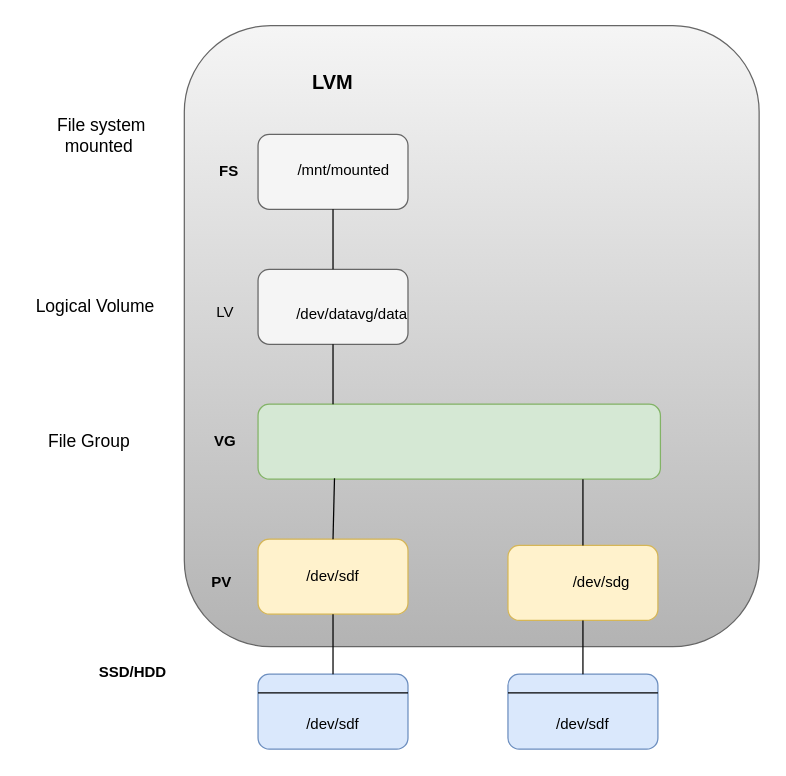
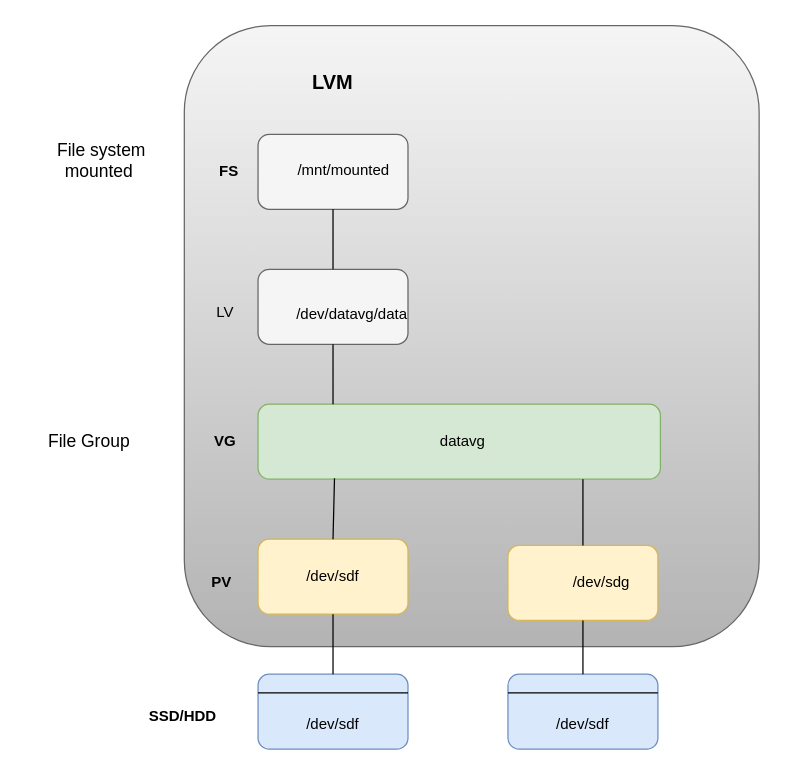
  <mxCell id="0" />
  <mxCell id="1" parent="0" />
  <mxCell id="2" value="" style="rounded=1;whiteSpace=wrap;html=1;fillColor=#f5f5f5;gradientColor=#b3b3b3;strokeColor=#666666;" vertex="1" parent="1"><mxGeometry x="147" y="20" width="460" height="497" as="geometry" /></mxCell>
  <mxCell id="3" value="" style="rounded=1;whiteSpace=wrap;html=1;fillColor=#dae8fc;strokeColor=#6c8ebf;" vertex="1" parent="1"><mxGeometry x="206" y="539" width="120" height="60" as="geometry" /></mxCell>
  <mxCell id="4" value="" style="endArrow=none;html=1;rounded=0;exitX=0;exitY=0.25;exitDx=0;exitDy=0;entryX=1;entryY=0.25;entryDx=0;entryDy=0;" edge="1" parent="1" source="3" target="3"><mxGeometry width="50" height="50" relative="1" as="geometry"><mxPoint x="586" y="498" as="sourcePoint" /><mxPoint x="636" y="448" as="targetPoint" /></mxGeometry></mxCell>
  <mxCell id="5" value="" style="rounded=1;whiteSpace=wrap;html=1;fillColor=#dae8fc;strokeColor=#6c8ebf;" vertex="1" parent="1"><mxGeometry x="406" y="539" width="120" height="60" as="geometry" /></mxCell>
  <mxCell id="6" value="" style="endArrow=none;html=1;rounded=0;exitX=0;exitY=0.25;exitDx=0;exitDy=0;entryX=1;entryY=0.25;entryDx=0;entryDy=0;" edge="1" parent="1" source="5" target="5"><mxGeometry width="50" height="50" relative="1" as="geometry"><mxPoint x="786" y="498" as="sourcePoint" /><mxPoint x="836" y="448" as="targetPoint" /></mxGeometry></mxCell>
  <mxCell id="7" value="" style="rounded=1;whiteSpace=wrap;html=1;fillColor=#fff2cc;strokeColor=#d6b656;" vertex="1" parent="1"><mxGeometry x="206" y="431" width="120" height="60" as="geometry" /></mxCell>
  <mxCell id="8" value="" style="endArrow=none;html=1;rounded=0;exitX=0.5;exitY=0;exitDx=0;exitDy=0;entryX=0.5;entryY=1;entryDx=0;entryDy=0;" edge="1" parent="1" source="3" target="7"><mxGeometry width="50" height="50" relative="1" as="geometry"><mxPoint x="586" y="498" as="sourcePoint" /><mxPoint x="636" y="448" as="targetPoint" /></mxGeometry></mxCell>
  <mxCell id="9" value="" style="rounded=1;whiteSpace=wrap;html=1;fillColor=#d5e8d4;strokeColor=#82b366;" vertex="1" parent="1"><mxGeometry x="206" y="323" width="322" height="60" as="geometry" /></mxCell>
  <mxCell id="10" value="" style="endArrow=none;html=1;rounded=0;exitX=0.5;exitY=0;exitDx=0;exitDy=0;entryX=0.19;entryY=0.986;entryDx=0;entryDy=0;entryPerimeter=0;" edge="1" parent="1" target="9"><mxGeometry width="50" height="50" relative="1" as="geometry"><mxPoint x="266" y="431" as="sourcePoint" /><mxPoint x="265" y="398" as="targetPoint" /></mxGeometry></mxCell>
  <mxCell id="11" value="" style="rounded=1;whiteSpace=wrap;html=1;fillColor=#f5f5f5;fontColor=#333333;strokeColor=#666666;" vertex="1" parent="1"><mxGeometry x="206" y="215" width="120" height="60" as="geometry" /></mxCell>
  <mxCell id="12" value="" style="endArrow=none;html=1;rounded=0;exitX=0.5;exitY=0;exitDx=0;exitDy=0;entryX=0.5;entryY=1;entryDx=0;entryDy=0;" edge="1" parent="1" target="11"><mxGeometry width="50" height="50" relative="1" as="geometry"><mxPoint x="266" y="323" as="sourcePoint" /><mxPoint x="636" y="232" as="targetPoint" /></mxGeometry></mxCell>
  <mxCell id="13" value="/dev/sdf" style="text;html=1;align=center;verticalAlign=middle;whiteSpace=wrap;rounded=0;" vertex="1" parent="1"><mxGeometry x="236" y="564" width="60" height="30" as="geometry" /></mxCell>
  <mxCell id="14" value="/dev/sdf" style="text;html=1;align=center;verticalAlign=middle;whiteSpace=wrap;rounded=0;" vertex="1" parent="1"><mxGeometry x="236" y="446" width="60" height="30" as="geometry" /></mxCell>
  <mxCell id="15" value="" style="rounded=1;whiteSpace=wrap;html=1;fillColor=#f5f5f5;fontColor=#333333;strokeColor=#666666;" vertex="1" parent="1"><mxGeometry x="206" y="107" width="120" height="60" as="geometry" /></mxCell>
  <mxCell id="16" value="" style="endArrow=none;html=1;rounded=0;exitX=0.5;exitY=0;exitDx=0;exitDy=0;entryX=0.5;entryY=1;entryDx=0;entryDy=0;" edge="1" parent="1" target="15"><mxGeometry width="50" height="50" relative="1" as="geometry"><mxPoint x="266" y="215" as="sourcePoint" /><mxPoint x="636" y="124" as="targetPoint" /></mxGeometry></mxCell>
- <mxCell id="17" value="&lt;b&gt;SSD/HDD&lt;/b&gt;" style="text;html=1;align=center;verticalAlign=middle;whiteSpace=wrap;rounded=0;" vertex="1" parent="1"><mxGeometry x="76" y="523" width="60" height="30" as="geometry" /></mxCell>
+ <mxCell id="17" value="&lt;b&gt;SSD/HDD&lt;/b&gt;" style="text;html=1;align=center;verticalAlign=middle;whiteSpace=wrap;rounded=0;" vertex="1" parent="1"><mxGeometry x="116" y="558" width="60" height="30" as="geometry" /></mxCell>
  <mxCell id="18" value="&lt;b&gt;PV&lt;/b&gt;" style="text;html=1;align=center;verticalAlign=middle;whiteSpace=wrap;rounded=0;" vertex="1" parent="1"><mxGeometry x="147" y="451" width="60" height="30" as="geometry" /></mxCell>
  <mxCell id="19" value="&lt;b&gt;VG&lt;/b&gt;" style="text;html=1;align=center;verticalAlign=middle;whiteSpace=wrap;rounded=0;" vertex="1" parent="1"><mxGeometry x="150" y="338" width="60" height="30" as="geometry" /></mxCell>
  <mxCell id="20" value="LV" style="text;html=1;align=center;verticalAlign=middle;whiteSpace=wrap;rounded=0;" vertex="1" parent="1"><mxGeometry x="150" y="235" width="60" height="30" as="geometry" /></mxCell>
  <mxCell id="21" value="&lt;b&gt;FS&lt;/b&gt;" style="text;html=1;align=center;verticalAlign=middle;whiteSpace=wrap;rounded=0;" vertex="1" parent="1"><mxGeometry x="153" y="122" width="60" height="30" as="geometry" /></mxCell>
  <mxCell id="22" value="&lt;font style=&quot;font-size: 16px;&quot;&gt;&lt;b&gt;LVM&lt;/b&gt;&lt;/font&gt;" style="text;html=1;align=center;verticalAlign=middle;whiteSpace=wrap;rounded=0;" vertex="1" parent="1"><mxGeometry x="236" y="50" width="60" height="30" as="geometry" /></mxCell>
+ <mxCell id="23" value="datavg" style="text;html=1;align=center;verticalAlign=middle;whiteSpace=wrap;rounded=0;" vertex="1" parent="1"><mxGeometry x="340" y="338" width="60" height="30" as="geometry" /></mxCell>
  <mxCell id="24" value="/dev/datavg/data" style="text;whiteSpace=wrap;html=1;" vertex="1" parent="1"><mxGeometry x="235" y="237" width="64" height="36" as="geometry" /></mxCell>
  <mxCell id="25" value="/mnt/mounted" style="text;whiteSpace=wrap;html=1;" vertex="1" parent="1"><mxGeometry x="236" y="122" width="64" height="36" as="geometry" /></mxCell>
  <mxCell id="26" value="&lt;font style=&quot;font-size: 14px;&quot;&gt;File Group&amp;nbsp;&lt;/font&gt;" style="text;html=1;align=center;verticalAlign=middle;whiteSpace=wrap;rounded=0;" vertex="1" parent="1"><mxGeometry x="20" y="338" width="106" height="30" as="geometry" /></mxCell>
- <mxCell id="27" value="&lt;font style=&quot;font-size: 14px;&quot;&gt;&amp;nbsp;Logical Volume&amp;nbsp;&lt;/font&gt;" style="text;html=1;align=center;verticalAlign=middle;whiteSpace=wrap;rounded=0;" vertex="1" parent="1"><mxGeometry x="23" y="230" width="106" height="30" as="geometry" /></mxCell>
- <mxCell id="28" value="&lt;span style=&quot;font-size: 14px;&quot;&gt;File system mounted&amp;nbsp;&lt;/span&gt;" style="text;html=1;align=center;verticalAlign=middle;whiteSpace=wrap;rounded=0;" vertex="1" parent="1"><mxGeometry x="28" y="93" width="106" height="30" as="geometry" /></mxCell>
+ <mxCell id="28" value="&lt;span style=&quot;font-size: 14px;&quot;&gt;File system mounted&amp;nbsp;&lt;/span&gt;" style="text;html=1;align=center;verticalAlign=middle;whiteSpace=wrap;rounded=0;" vertex="1" parent="1"><mxGeometry x="28" y="113" width="106" height="30" as="geometry" /></mxCell>
  <mxCell id="29" value="" style="rounded=1;whiteSpace=wrap;html=1;fillColor=#fff2cc;strokeColor=#d6b656;" vertex="1" parent="1"><mxGeometry x="406" y="436" width="120" height="60" as="geometry" /></mxCell>
  <mxCell id="30" value="/dev/sdf" style="text;html=1;align=center;verticalAlign=middle;whiteSpace=wrap;rounded=0;" vertex="1" parent="1"><mxGeometry x="436" y="564" width="60" height="30" as="geometry" /></mxCell>
  <mxCell id="31" value="/dev/sdg" style="text;html=1;align=center;verticalAlign=middle;whiteSpace=wrap;rounded=0;" vertex="1" parent="1"><mxGeometry x="451" y="451" width="60" height="30" as="geometry" /></mxCell>
  <mxCell id="32" value="" style="endArrow=none;html=1;rounded=0;entryX=0.5;entryY=1;entryDx=0;entryDy=0;exitX=0.5;exitY=0;exitDx=0;exitDy=0;" edge="1" parent="1" source="5" target="29"><mxGeometry width="50" height="50" relative="1" as="geometry"><mxPoint x="510" y="427" as="sourcePoint" /><mxPoint x="560" y="377" as="targetPoint" /></mxGeometry></mxCell>
  <mxCell id="33" value="" style="endArrow=none;html=1;rounded=0;exitX=0.5;exitY=0;exitDx=0;exitDy=0;" edge="1" parent="1" source="29"><mxGeometry width="50" height="50" relative="1" as="geometry"><mxPoint x="481" y="417" as="sourcePoint" /><mxPoint x="466" y="383" as="targetPoint" /></mxGeometry></mxCell>
